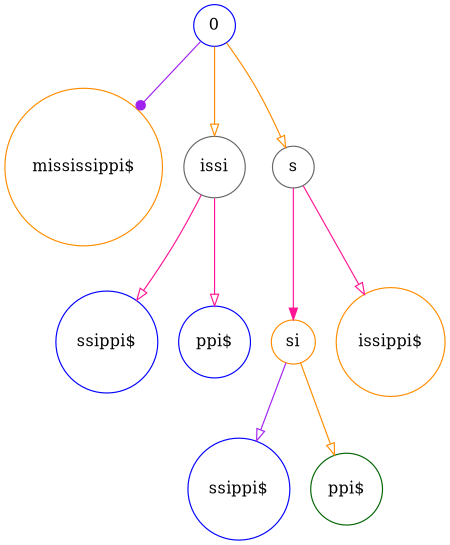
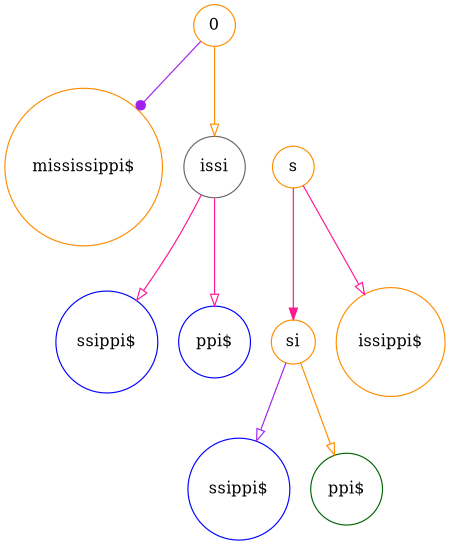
  digraph {
    node [color=darkorange shape=circle]
    edge [arrowhead=onormal color=deeppink]
    n1 [label="mississippi$\n"]
-   0 [color=blue]
+   0
    n3 [color=gray40 label=issi]
-   n4 [color=gray40 label=s]
+   n4 [label=s]
    n5 [color=blue label="ssippi$\n"]
    n6 [color=blue label="ppi$\n"]
    n7 [label=si]
    n8 [label="issippi$\n"]
    n9 [color=blue label="ssippi$\n"]
    n10 [color=darkgreen label="ppi$\n"]
    0 -> n1 [arrowhead=dot color=purple]
    0 -> n3 [color=darkorange]
-   0 -> n4 [color=darkorange]
    n3 -> n5
    n3 -> n6
    n4 -> n7 [arrowhead=normal]
    n4 -> n8
    n7 -> n9 [color=purple]
    n7 -> n10 [color=darkorange]
  }
